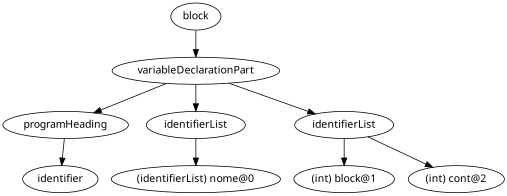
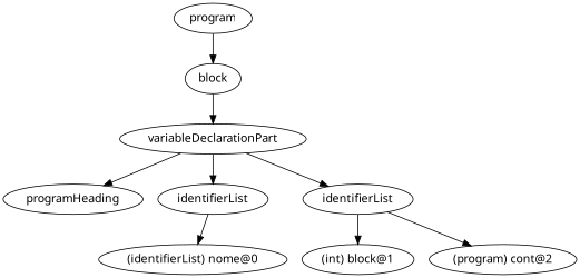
  digraph {
    fontname="Noto Sans"
    ordering=out
    node [fontname="Noto Sans"]
    edge [fontname="Noto Sans"]
+   n1 [label=program]
    n2 [label=block]
    n3 [label=programHeading]
-   n4 [label=identifier]
    n5 [label=variableDeclarationPart]
    n6 [label=identifierList]
    n7 [label=identifierList]
    n8 [label="(identifierList) nome@0"]
    n9 [label="(int) block@1"]
-   n10 [label="(int) cont@2"]
+   n10 [label="(program) cont@2"]
+   n1 -> n2
    n2 -> n5
-   n3 -> n4
    n5 -> n3
    n5 -> n6
    n5 -> n7
    n6 -> n8
    n7 -> n9
    n7 -> n10
  }
